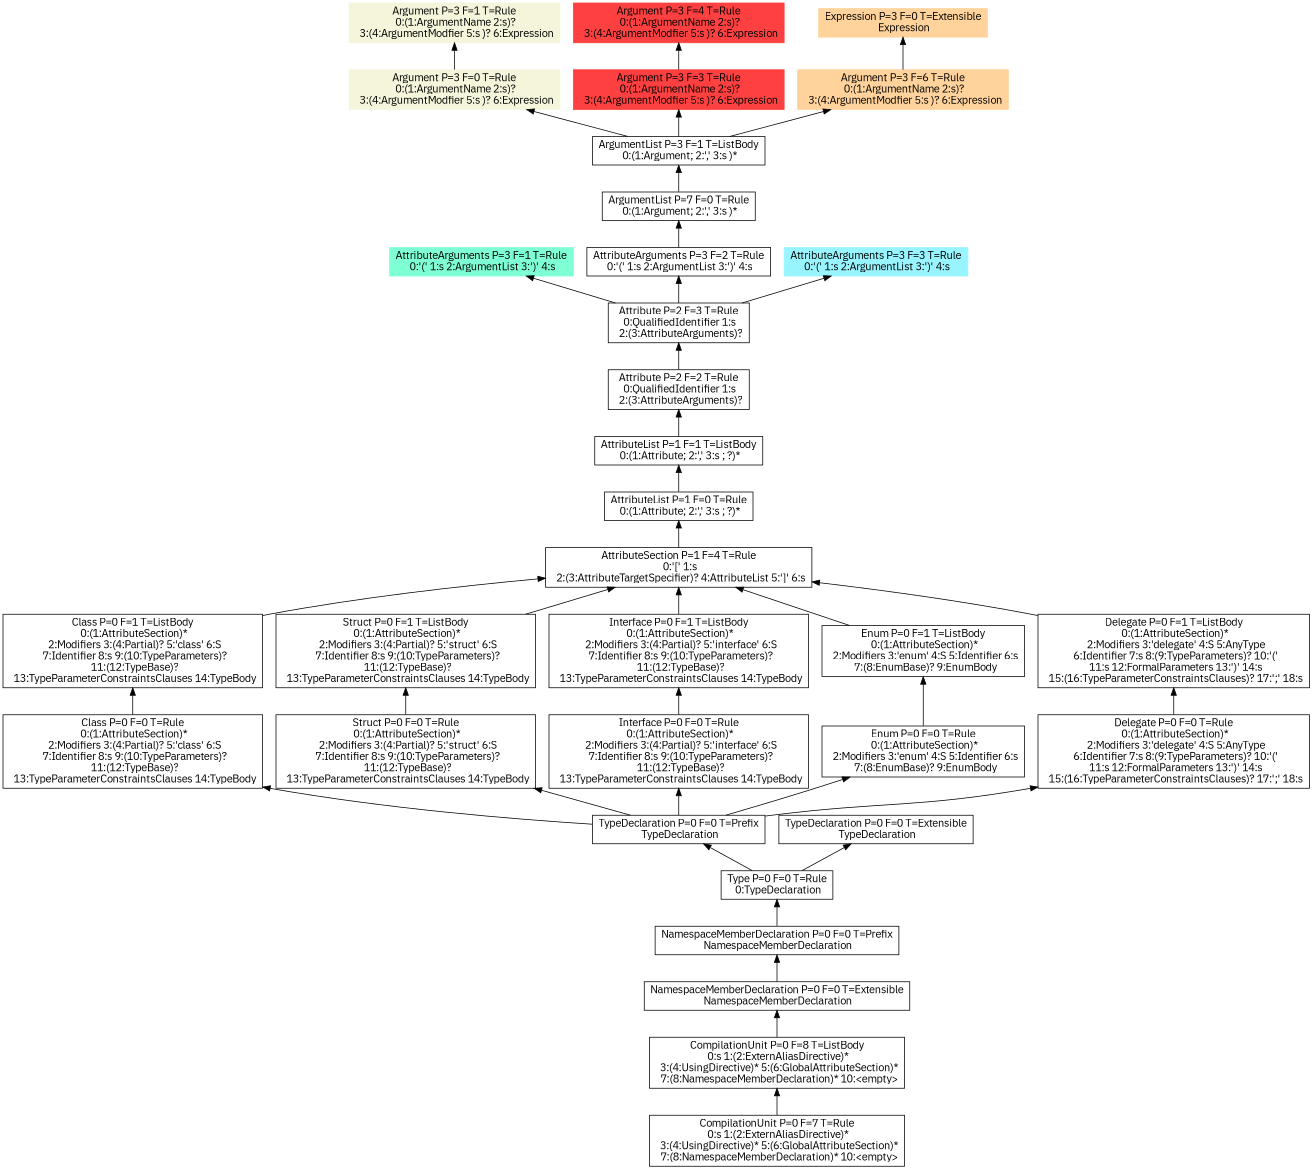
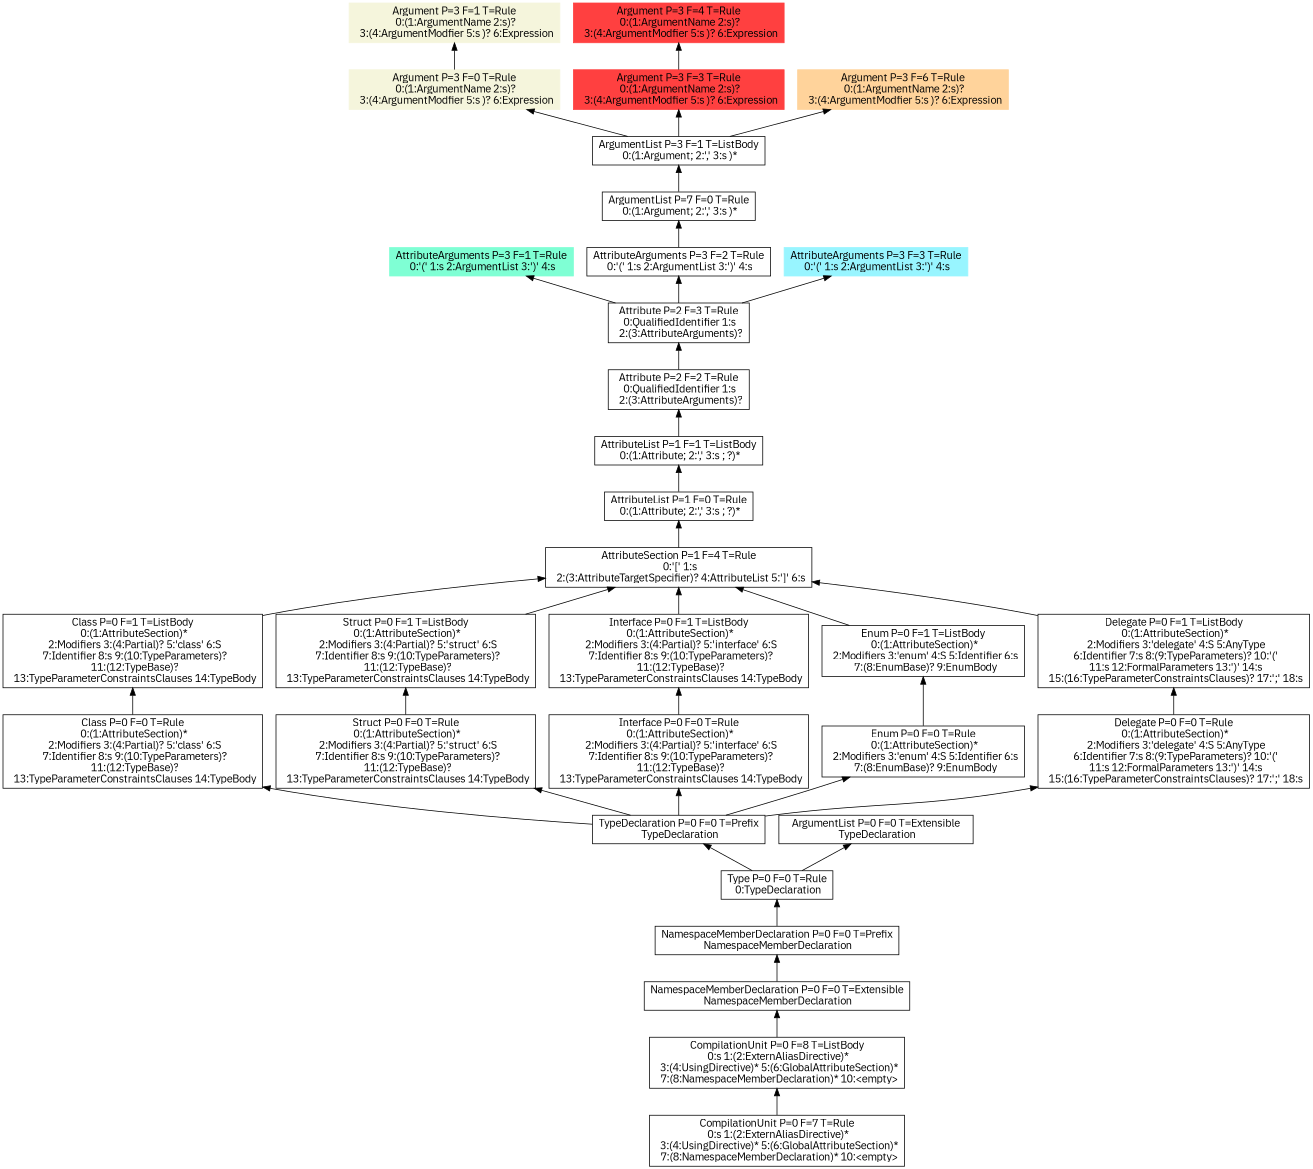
  digraph {
    fontname="IBM Plex Sans"
    node [fontname="IBM Plex Sans" shape=box]
    edge [dir=back fontname="IBM Plex Sans"]
    n1 [color=aquamarine label="AttributeArguments P=3 F=1 T=Rule\n 0:'(' 1:s 2:ArgumentList 3:')' 4:s" style=filled]
    n2 [label="Attribute P=2 F=3 T=Rule\n 0:QualifiedIdentifier 1:s\n  2:(3:AttributeArguments)?"]
    n3 [label="Attribute P=2 F=2 T=Rule\n 0:QualifiedIdentifier 1:s\n  2:(3:AttributeArguments)?"]
    n4 [label="AttributeList P=1 F=1 T=ListBody\n 0:(1:Attribute; 2:',' 3:s ; ?)*"]
    n5 [label="AttributeList P=1 F=0 T=Rule\n 0:(1:Attribute; 2:',' 3:s ; ?)*"]
    n6 [label="AttributeSection P=1 F=4 T=Rule\n 0:'[' 1:s\n  2:(3:AttributeTargetSpecifier)? 4:AttributeList 5:']' 6:s"]
    n7 [label="Class P=0 F=1 T=ListBody\n 0:(1:AttributeSection)*\n  2:Modifiers 3:(4:Partial)? 5:'class' 6:S\n  7:Identifier 8:s 9:(10:TypeParameters)?\n  11:(12:TypeBase)?\n  13:TypeParameterConstraintsClauses 14:TypeBody"]
    n8 [label="Struct P=0 F=1 T=ListBody\n 0:(1:AttributeSection)*\n  2:Modifiers 3:(4:Partial)? 5:'struct' 6:S\n  7:Identifier 8:s 9:(10:TypeParameters)?\n  11:(12:TypeBase)?\n  13:TypeParameterConstraintsClauses 14:TypeBody"]
    n9 [label="Interface P=0 F=1 T=ListBody\n 0:(1:AttributeSection)*\n  2:Modifiers 3:(4:Partial)? 5:'interface' 6:S\n  7:Identifier 8:s 9:(10:TypeParameters)?\n  11:(12:TypeBase)?\n  13:TypeParameterConstraintsClauses 14:TypeBody"]
    n10 [label="Enum P=0 F=1 T=ListBody\n 0:(1:AttributeSection)*\n  2:Modifiers 3:'enum' 4:S 5:Identifier 6:s\n  7:(8:EnumBase)? 9:EnumBody"]
    n11 [label="Delegate P=0 F=1 T=ListBody\n 0:(1:AttributeSection)*\n  2:Modifiers 3:'delegate' 4:S 5:AnyType\n  6:Identifier 7:s 8:(9:TypeParameters)? 10:'('\n  11:s 12:FormalParameters 13:')' 14:s\n  15:(16:TypeParameterConstraintsClauses)? 17:';' 18:s"]
    n12 [label="Class P=0 F=0 T=Rule\n 0:(1:AttributeSection)*\n  2:Modifiers 3:(4:Partial)? 5:'class' 6:S\n  7:Identifier 8:s 9:(10:TypeParameters)?\n  11:(12:TypeBase)?\n  13:TypeParameterConstraintsClauses 14:TypeBody"]
    n13 [label="Struct P=0 F=0 T=Rule\n 0:(1:AttributeSection)*\n  2:Modifiers 3:(4:Partial)? 5:'struct' 6:S\n  7:Identifier 8:s 9:(10:TypeParameters)?\n  11:(12:TypeBase)?\n  13:TypeParameterConstraintsClauses 14:TypeBody"]
    n14 [label="Interface P=0 F=0 T=Rule\n 0:(1:AttributeSection)*\n  2:Modifiers 3:(4:Partial)? 5:'interface' 6:S\n  7:Identifier 8:s 9:(10:TypeParameters)?\n  11:(12:TypeBase)?\n  13:TypeParameterConstraintsClauses 14:TypeBody"]
    n15 [label="Enum P=0 F=0 T=Rule\n 0:(1:AttributeSection)*\n  2:Modifiers 3:'enum' 4:S 5:Identifier 6:s\n  7:(8:EnumBase)? 9:EnumBody"]
    n16 [label="Delegate P=0 F=0 T=Rule\n 0:(1:AttributeSection)*\n  2:Modifiers 3:'delegate' 4:S 5:AnyType\n  6:Identifier 7:s 8:(9:TypeParameters)? 10:'('\n  11:s 12:FormalParameters 13:')' 14:s\n  15:(16:TypeParameterConstraintsClauses)? 17:';' 18:s"]
    n17 [label="TypeDeclaration P=0 F=0 T=Prefix\n TypeDeclaration"]
    n18 [label="Type P=0 F=0 T=Rule\n 0:TypeDeclaration"]
-   n19 [label="TypeDeclaration P=0 F=0 T=Extensible\n TypeDeclaration"]
+   n19 [label="ArgumentList P=0 F=0 T=Extensible\n TypeDeclaration"]
    n20 [label="NamespaceMemberDeclaration P=0 F=0 T=Prefix\n NamespaceMemberDeclaration"]
    n21 [label="NamespaceMemberDeclaration P=0 F=0 T=Extensible\n NamespaceMemberDeclaration"]
    n22 [label="CompilationUnit P=0 F=8 T=ListBody\n 0:s 1:(2:ExternAliasDirective)*\n  3:(4:UsingDirective)* 5:(6:GlobalAttributeSection)*\n  7:(8:NamespaceMemberDeclaration)* 10:<empty>"]
    n23 [label="CompilationUnit P=0 F=7 T=Rule\n 0:s 1:(2:ExternAliasDirective)*\n  3:(4:UsingDirective)* 5:(6:GlobalAttributeSection)*\n  7:(8:NamespaceMemberDeclaration)* 10:<empty>"]
    n24 [color=beige label="Argument P=3 F=1 T=Rule\n 0:(1:ArgumentName 2:s)?\n  3:(4:ArgumentModfier 5:s )? 6:Expression" style=filled]
    n25 [color=beige label="Argument P=3 F=0 T=Rule\n 0:(1:ArgumentName 2:s)?\n  3:(4:ArgumentModfier 5:s )? 6:Expression" style=filled]
    n26 [label="ArgumentList P=3 F=1 T=ListBody\n 0:(1:Argument; 2:',' 3:s )*"]
    n27 [label="ArgumentList P=7 F=0 T=Rule\n 0:(1:Argument; 2:',' 3:s )*"]
    n28 [label="AttributeArguments P=3 F=2 T=Rule\n 0:'(' 1:s 2:ArgumentList 3:')' 4:s"]
    n29 [color=brown1 label="Argument P=3 F=4 T=Rule\n 0:(1:ArgumentName 2:s)?\n  3:(4:ArgumentModfier 5:s )? 6:Expression" style=filled]
    n30 [color=brown1 label="Argument P=3 F=3 T=Rule\n 0:(1:ArgumentName 2:s)?\n  3:(4:ArgumentModfier 5:s )? 6:Expression" style=filled]
-   n31 [color=burlywood1 label="Expression P=3 F=0 T=Extensible\n Expression" style=filled]
    n32 [color=burlywood1 label="Argument P=3 F=6 T=Rule\n 0:(1:ArgumentName 2:s)?\n  3:(4:ArgumentModfier 5:s )? 6:Expression" style=filled]
    n33 [color=cadetblue1 label="AttributeArguments P=3 F=3 T=Rule\n 0:'(' 1:s 2:ArgumentList 3:')' 4:s" style=filled]
    n1 -> n2
    n2 -> n3
    n3 -> n4
    n4 -> n5
    n5 -> n6
    n6 -> n7
    n6 -> n8
    n6 -> n9
    n6 -> n10
    n6 -> n11
    n7 -> n12
    n8 -> n13
    n9 -> n14
    n10 -> n15
    n11 -> n16
    n12 -> n17
    n13 -> n17
    n14 -> n17
    n15 -> n17
    n16 -> n17
    n17 -> n18
    n18 -> n20
    n19 -> n18
    n20 -> n21
    n21 -> n22
    n22 -> n23
    n24 -> n25
    n25 -> n26
    n26 -> n27
    n27 -> n28
    n28 -> n2
    n29 -> n30
    n30 -> n26
-   n31 -> n32
    n32 -> n26
    n33 -> n2
  }
